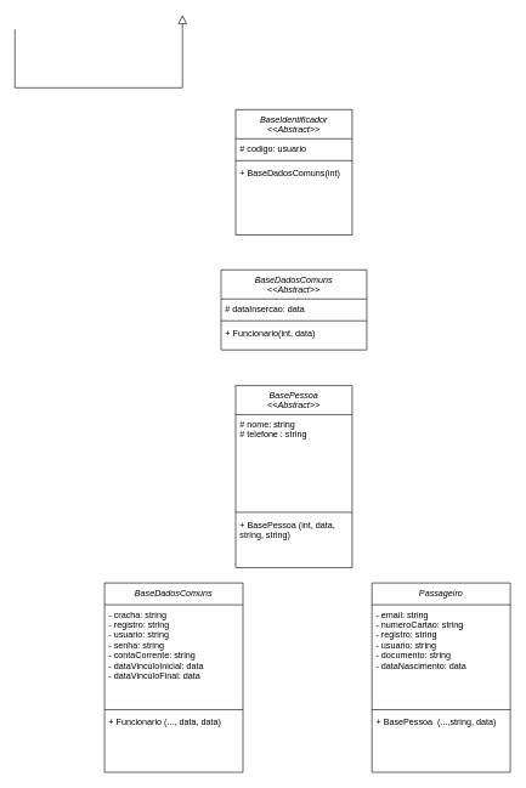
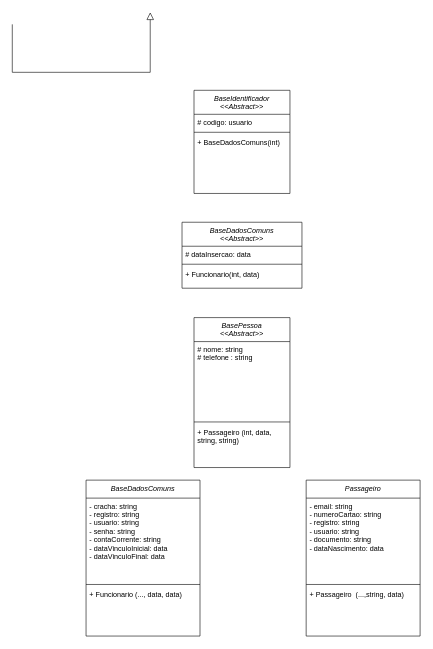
  <mxCell id="0" />
  <mxCell id="1" parent="0" />
  <mxCell id="2" value="BaseIdentificador&#10;&lt;&lt;Abstract&gt;&gt;" style="swimlane;fontStyle=2;align=center;verticalAlign=top;childLayout=stackLayout;horizontal=1;startSize=40;horizontalStack=0;resizeParent=1;resizeLast=0;collapsible=1;marginBottom=0;rounded=0;shadow=0;strokeWidth=1;" parent="1" vertex="1"><mxGeometry x="323" y="150" width="160" height="172" as="geometry"><mxRectangle x="230" y="140" width="160" height="26" as="alternateBounds" /></mxGeometry></mxCell>
  <mxCell id="3" value="# codigo: usuario" style="text;align=left;verticalAlign=top;spacingLeft=4;spacingRight=4;overflow=hidden;rotatable=0;points=[[0,0.5],[1,0.5]];portConstraint=eastwest;" parent="2" vertex="1"><mxGeometry y="40" width="160" height="26" as="geometry" /></mxCell>
  <mxCell id="4" value="" style="line;html=1;strokeWidth=1;align=left;verticalAlign=middle;spacingTop=-1;spacingLeft=3;spacingRight=3;rotatable=0;labelPosition=right;points=[];portConstraint=eastwest;" parent="2" vertex="1"><mxGeometry y="66" width="160" height="8" as="geometry" /></mxCell>
  <mxCell id="5" value="+ BaseDadosComuns(int)" style="text;align=left;verticalAlign=top;spacingLeft=4;spacingRight=4;overflow=hidden;rotatable=0;points=[[0,0.5],[1,0.5]];portConstraint=eastwest;" parent="2" vertex="1"><mxGeometry y="74" width="160" height="26" as="geometry" /></mxCell>
  <mxCell id="6" style="edgeStyle=orthogonalEdgeStyle;rounded=0;orthogonalLoop=1;jettySize=auto;html=1;endArrow=block;endSize=10;endFill=0;shadow=0;strokeWidth=1;" edge="1" parent="1"><mxGeometry relative="1" as="geometry"><mxPoint x="20" y="40" as="sourcePoint" /><mxPoint x="250" y="20" as="targetPoint" /><Array as="points"><mxPoint x="20" y="120" /></Array></mxGeometry></mxCell>
  <mxCell id="7" value="BaseDadosComuns&#10;&lt;&lt;Abstract&gt;&gt;" style="swimlane;fontStyle=2;align=center;verticalAlign=top;childLayout=stackLayout;horizontal=1;startSize=40;horizontalStack=0;resizeParent=1;resizeLast=0;collapsible=1;marginBottom=0;rounded=0;shadow=0;strokeWidth=1;" vertex="1" parent="1"><mxGeometry x="303" y="370" width="200" height="110" as="geometry"><mxRectangle x="230" y="140" width="160" height="26" as="alternateBounds" /></mxGeometry></mxCell>
  <mxCell id="8" value="# dataInsercao: data&#10;" style="text;align=left;verticalAlign=top;spacingLeft=4;spacingRight=4;overflow=hidden;rotatable=0;points=[[0,0.5],[1,0.5]];portConstraint=eastwest;" vertex="1" parent="7"><mxGeometry y="40" width="200" height="26" as="geometry" /></mxCell>
  <mxCell id="9" value="" style="line;html=1;strokeWidth=1;align=left;verticalAlign=middle;spacingTop=-1;spacingLeft=3;spacingRight=3;rotatable=0;labelPosition=right;points=[];portConstraint=eastwest;" vertex="1" parent="7"><mxGeometry y="66" width="200" height="8" as="geometry" /></mxCell>
  <mxCell id="10" value="+ Funcionario(int, data)" style="text;align=left;verticalAlign=top;spacingLeft=4;spacingRight=4;overflow=hidden;rotatable=0;points=[[0,0.5],[1,0.5]];portConstraint=eastwest;" vertex="1" parent="7"><mxGeometry y="74" width="200" height="26" as="geometry" /></mxCell>
  <mxCell id="11" value="BasePessoa&#10;&lt;&lt;Abstract&gt;&gt;" style="swimlane;fontStyle=2;align=center;verticalAlign=top;childLayout=stackLayout;horizontal=1;startSize=40;horizontalStack=0;resizeParent=1;resizeLast=0;collapsible=1;marginBottom=0;rounded=0;shadow=0;strokeWidth=1;" vertex="1" parent="1"><mxGeometry x="323" y="529" width="160" height="250" as="geometry"><mxRectangle x="230" y="140" width="160" height="26" as="alternateBounds" /></mxGeometry></mxCell>
  <mxCell id="12" value="# nome: string&#10;# telefone : string&#10;&#10;&#10;" style="text;align=left;verticalAlign=top;spacingLeft=4;spacingRight=4;overflow=hidden;rotatable=0;points=[[0,0.5],[1,0.5]];portConstraint=eastwest;" vertex="1" parent="11"><mxGeometry y="40" width="160" height="130" as="geometry" /></mxCell>
  <mxCell id="13" value="" style="line;html=1;strokeWidth=1;align=left;verticalAlign=middle;spacingTop=-1;spacingLeft=3;spacingRight=3;rotatable=0;labelPosition=right;points=[];portConstraint=eastwest;" vertex="1" parent="11"><mxGeometry y="170" width="160" height="8" as="geometry" /></mxCell>
- <mxCell id="14" value="+ BasePessoa (int, data, &#10;string, string)" style="text;align=left;verticalAlign=top;spacingLeft=4;spacingRight=4;overflow=hidden;rotatable=0;points=[[0,0.5],[1,0.5]];portConstraint=eastwest;" vertex="1" parent="11"><mxGeometry y="178" width="160" height="72" as="geometry" /></mxCell>
+ <mxCell id="14" value="+ Passageiro (int, data, &#10;string, string)" style="text;align=left;verticalAlign=top;spacingLeft=4;spacingRight=4;overflow=hidden;rotatable=0;points=[[0,0.5],[1,0.5]];portConstraint=eastwest;" vertex="1" parent="11"><mxGeometry y="178" width="160" height="72" as="geometry" /></mxCell>
  <mxCell id="15" value="BaseDadosComuns" style="swimlane;fontStyle=2;align=center;verticalAlign=top;childLayout=stackLayout;horizontal=1;startSize=30;horizontalStack=0;resizeParent=1;resizeLast=0;collapsible=1;marginBottom=0;rounded=0;shadow=0;strokeWidth=1;" vertex="1" parent="1"><mxGeometry x="143" y="800" width="190" height="260" as="geometry"><mxRectangle x="230" y="140" width="160" height="26" as="alternateBounds" /></mxGeometry></mxCell>
  <mxCell id="16" value="- cracha: string&#10;- registro: string&#10;- usuario: string&#10;- senha: string&#10;- contaCorrente: string&#10;- dataVinculoInicial: data&#10;- dataVinculoFinal: data&#10;" style="text;align=left;verticalAlign=top;spacingLeft=4;spacingRight=4;overflow=hidden;rotatable=0;points=[[0,0.5],[1,0.5]];portConstraint=eastwest;" vertex="1" parent="15"><mxGeometry y="30" width="190" height="140" as="geometry" /></mxCell>
  <mxCell id="17" value="" style="line;html=1;strokeWidth=1;align=left;verticalAlign=middle;spacingTop=-1;spacingLeft=3;spacingRight=3;rotatable=0;labelPosition=right;points=[];portConstraint=eastwest;" vertex="1" parent="15"><mxGeometry y="170" width="190" height="8" as="geometry" /></mxCell>
  <mxCell id="18" value="+ Funcionario (..., data, data)" style="text;align=left;verticalAlign=top;spacingLeft=4;spacingRight=4;overflow=hidden;rotatable=0;points=[[0,0.5],[1,0.5]];portConstraint=eastwest;" vertex="1" parent="15"><mxGeometry y="178" width="190" height="72" as="geometry" /></mxCell>
  <mxCell id="19" value="Passageiro" style="swimlane;fontStyle=2;align=center;verticalAlign=top;childLayout=stackLayout;horizontal=1;startSize=30;horizontalStack=0;resizeParent=1;resizeLast=0;collapsible=1;marginBottom=0;rounded=0;shadow=0;strokeWidth=1;" vertex="1" parent="1"><mxGeometry x="510" y="800" width="190" height="260" as="geometry"><mxRectangle x="230" y="140" width="160" height="26" as="alternateBounds" /></mxGeometry></mxCell>
  <mxCell id="20" value="- email: string&#10;- numeroCartao: string&#10;- registro: string&#10;- usuario: string&#10;- documento: string&#10;- dataNascimento: data&#10;" style="text;align=left;verticalAlign=top;spacingLeft=4;spacingRight=4;overflow=hidden;rotatable=0;points=[[0,0.5],[1,0.5]];portConstraint=eastwest;" vertex="1" parent="19"><mxGeometry y="30" width="190" height="140" as="geometry" /></mxCell>
  <mxCell id="21" value="" style="line;html=1;strokeWidth=1;align=left;verticalAlign=middle;spacingTop=-1;spacingLeft=3;spacingRight=3;rotatable=0;labelPosition=right;points=[];portConstraint=eastwest;" vertex="1" parent="19"><mxGeometry y="170" width="190" height="8" as="geometry" /></mxCell>
- <mxCell id="22" value="+ BasePessoa  (...,string, data)" style="text;align=left;verticalAlign=top;spacingLeft=4;spacingRight=4;overflow=hidden;rotatable=0;points=[[0,0.5],[1,0.5]];portConstraint=eastwest;" vertex="1" parent="19"><mxGeometry y="178" width="190" height="72" as="geometry" /></mxCell>
+ <mxCell id="22" value="+ Passageiro  (...,string, data)" style="text;align=left;verticalAlign=top;spacingLeft=4;spacingRight=4;overflow=hidden;rotatable=0;points=[[0,0.5],[1,0.5]];portConstraint=eastwest;" vertex="1" parent="19"><mxGeometry y="178" width="190" height="72" as="geometry" /></mxCell>
